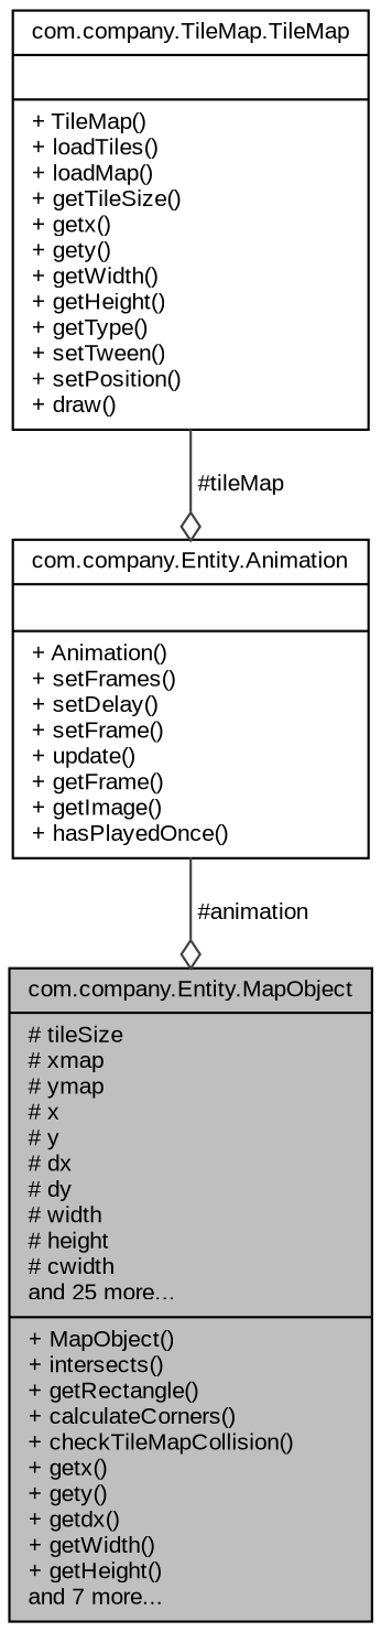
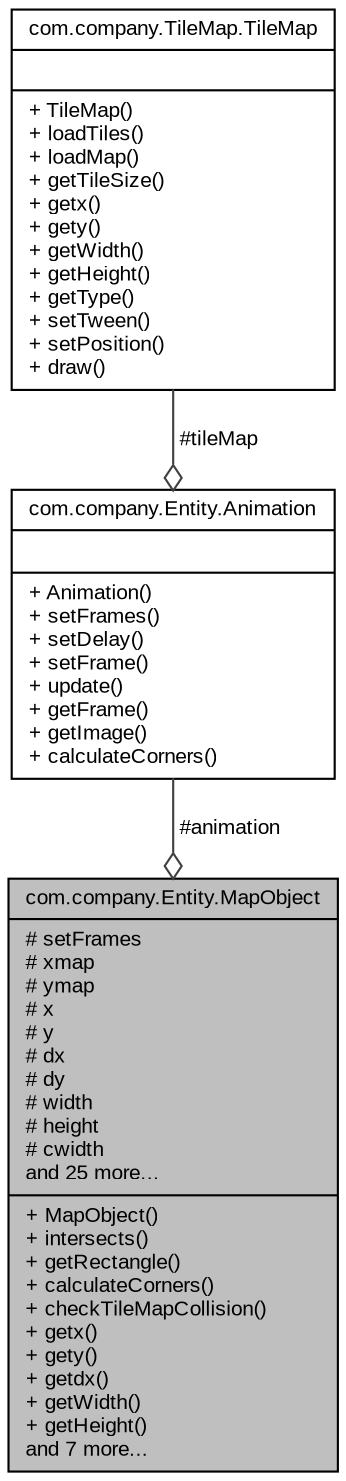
  digraph {
    fontname="Liberation Sans"
    node [color=black fillcolor=white fontname="Liberation Sans" fontsize=10 shape=record style=filled]
    edge [arrowhead=odiamond color=grey25 fontname="Liberation Sans" fontsize=10 labelfontname=Helvetica labelfontsize=10 style=solid]
-   n1 [fillcolor=grey75 fontcolor=black height=0.2 label="{com.company.Entity.MapObject\n|# tileSize\l# xmap\l# ymap\l# x\l# y\l# dx\l# dy\l# width\l# height\l# cwidth\land 25 more...\l|+ MapObject()\l+ intersects()\l+ getRectangle()\l+ calculateCorners()\l+ checkTileMapCollision()\l+ getx()\l+ gety()\l+ getdx()\l+ getWidth()\l+ getHeight()\land 7 more...\l}" width=0.4]
+   n1 [fillcolor=grey75 fontcolor=black height=0.2 label="{com.company.Entity.MapObject\n|# setFrames\l# xmap\l# ymap\l# x\l# y\l# dx\l# dy\l# width\l# height\l# cwidth\land 25 more...\l|+ MapObject()\l+ intersects()\l+ getRectangle()\l+ calculateCorners()\l+ checkTileMapCollision()\l+ getx()\l+ gety()\l+ getdx()\l+ getWidth()\l+ getHeight()\land 7 more...\l}" width=0.4]
    n2 [height=0.2 label="{com.company.TileMap.TileMap\n||+ TileMap()\l+ loadTiles()\l+ loadMap()\l+ getTileSize()\l+ getx()\l+ gety()\l+ getWidth()\l+ getHeight()\l+ getType()\l+ setTween()\l+ setPosition()\l+ draw()\l}" width=0.4]
-   n3 [height=0.2 label="{com.company.Entity.Animation\n||+ Animation()\l+ setFrames()\l+ setDelay()\l+ setFrame()\l+ update()\l+ getFrame()\l+ getImage()\l+ hasPlayedOnce()\l}" width=0.4]
+   n3 [height=0.2 label="{com.company.Entity.Animation\n||+ Animation()\l+ setFrames()\l+ setDelay()\l+ setFrame()\l+ update()\l+ getFrame()\l+ getImage()\l+ calculateCorners()\l}" width=0.4]
    n2 -> n3 [label=" #tileMap"]
    n3 -> n1 [label=" #animation"]
  }
